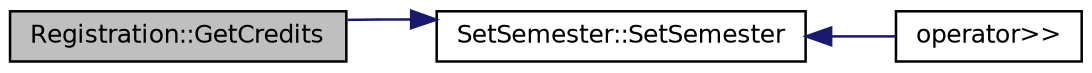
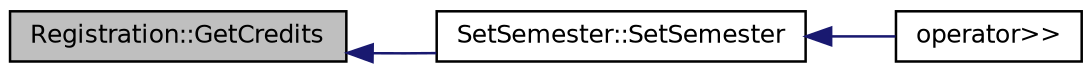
  digraph {
    rankdir=LR
    node [color=black fillcolor=white fontname=Helvetica fontsize=10 shape=record style=filled]
    edge [color=midnightblue dir=back fontname=Helvetica fontsize=10 labelfontname=Helvetica labelfontsize=10 style=solid]
    n1 [fillcolor=grey75 fontcolor=black height=0.2 label="Registration::GetCredits" width=0.4]
    n2 [height=0.2 label="SetSemester::SetSemester" width=0.4]
    n3 [height=0.2 label="operator\>\>" width=0.4]
-   n2 -> n1
+   n1 -> n2
    n2 -> n3
  }
